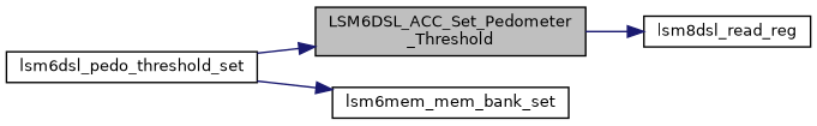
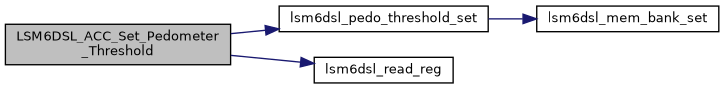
  digraph {
    rankdir=LR
    node [color=black fillcolor=white fontname=Helvetica fontsize=10 shape=record style=filled]
    edge [color=midnightblue fontname=Helvetica fontsize=10 labelfontname=Helvetica labelfontsize=10 style=solid]
    n1 [fillcolor=grey75 fontcolor=black height=0.2 label="LSM6DSL_ACC_Set_Pedometer\l_Threshold" width=0.4]
    n2 [height=0.2 label=lsm6dsl_pedo_threshold_set width=0.4]
-   n3 [height=0.2 label=lsm8dsl_read_reg width=0.4]
-   n4 [height=0.2 label=lsm6mem_mem_bank_set width=0.4]
-   n2 -> n1
+   n3 [height=0.2 label=lsm6dsl_read_reg width=0.4]
+   n4 [height=0.2 label=lsm6dsl_mem_bank_set width=0.4]
+   n1 -> n2
    n1 -> n3
    n2 -> n4
  }
